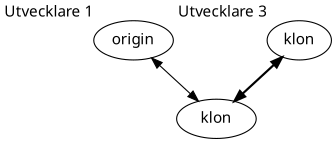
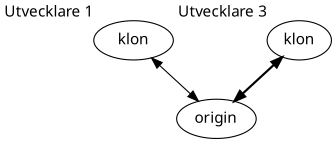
  digraph {
    fontname="Noto Sans"
    nodesep=1.2
    node [fontname="Noto Sans"]
    edge [dir=both fontname="Noto Sans"]
-   n1 [label=klon]
-   n2 [label=origin xlabel="Utvecklare 1"]
+   n1 [label=origin]
+   n2 [label=klon xlabel="Utvecklare 1"]
    n3 [label=klon xlabel="Utvecklare 3"]
    n2 -> n1 [style=solid]
    n3 -> n1 [style=bold]
  }
